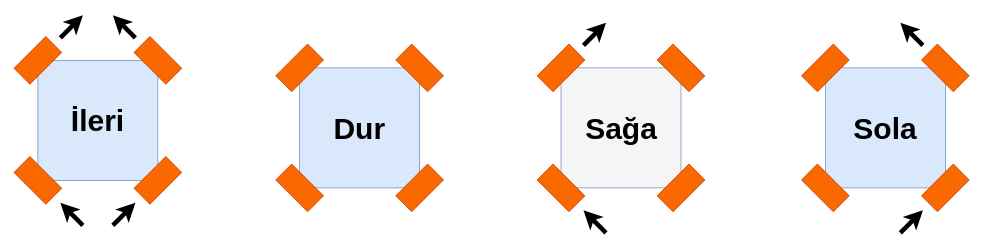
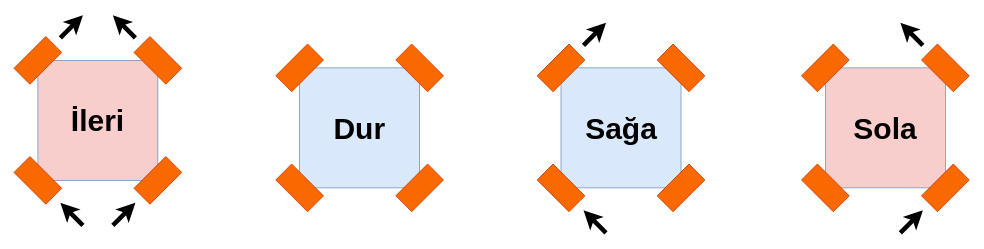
  <mxCell id="0" />
  <mxCell id="1" parent="0" />
  <mxCell id="2" value="" style="group" vertex="1" connectable="0" parent="1"><mxGeometry x="20" y="20" width="220" height="280" as="geometry" /></mxCell>
- <mxCell id="3" value="&lt;b&gt;&lt;font style=&quot;font-size: 40px&quot;&gt;İleri&lt;/font&gt;&lt;/b&gt;" style="whiteSpace=wrap;html=1;aspect=fixed;fillColor=#dae8fc;strokeColor=#6c8ebf;" vertex="1" parent="2"><mxGeometry x="30" y="60" width="160" height="160" as="geometry" /></mxCell>
+ <mxCell id="3" value="&lt;b&gt;&lt;font style=&quot;font-size: 40px&quot;&gt;İleri&lt;/font&gt;&lt;/b&gt;" style="whiteSpace=wrap;html=1;aspect=fixed;fillColor=#f8cecc;strokeColor=#6c8ebf;" vertex="1" parent="2"><mxGeometry x="30" y="60" width="160" height="160" as="geometry" /></mxCell>
  <mxCell id="4" value="" style="rounded=0;whiteSpace=wrap;html=1;rotation=-45;fillColor=#fa6800;strokeColor=#C73500;fontColor=#ffffff;" vertex="1" parent="2"><mxGeometry y="45" width="60" height="30" as="geometry" /></mxCell>
  <mxCell id="5" value="" style="rounded=0;whiteSpace=wrap;html=1;rotation=-45;fillColor=#fa6800;strokeColor=#C73500;fontColor=#ffffff;" vertex="1" parent="2"><mxGeometry x="160" y="205" width="60" height="30" as="geometry" /></mxCell>
  <mxCell id="6" value="" style="rounded=0;whiteSpace=wrap;html=1;rotation=45;fillColor=#fa6800;strokeColor=#C73500;fontColor=#ffffff;" vertex="1" parent="2"><mxGeometry x="160" y="45" width="60" height="30" as="geometry" /></mxCell>
  <mxCell id="7" value="" style="rounded=0;whiteSpace=wrap;html=1;rotation=45;fillColor=#fa6800;strokeColor=#C73500;fontColor=#ffffff;" vertex="1" parent="2"><mxGeometry y="205" width="60" height="30" as="geometry" /></mxCell>
  <mxCell id="8" value="" style="endArrow=classic;html=1;strokeWidth=6;fillColor=#a20025;strokeColor=#000000;" edge="1" parent="2"><mxGeometry width="50" height="50" relative="1" as="geometry"><mxPoint x="60" y="30" as="sourcePoint" /><mxPoint x="90" as="targetPoint" /></mxGeometry></mxCell>
  <mxCell id="9" value="" style="endArrow=classic;html=1;strokeWidth=6;fillColor=#a20025;" edge="1" parent="2"><mxGeometry width="50" height="50" relative="1" as="geometry"><mxPoint x="160" y="30" as="sourcePoint" /><mxPoint x="130" as="targetPoint" /></mxGeometry></mxCell>
  <mxCell id="10" value="" style="endArrow=classic;html=1;strokeWidth=6;fillColor=#a20025;" edge="1" parent="2"><mxGeometry width="50" height="50" relative="1" as="geometry"><mxPoint x="90" y="280" as="sourcePoint" /><mxPoint x="60" y="250" as="targetPoint" /></mxGeometry></mxCell>
  <mxCell id="11" value="" style="endArrow=classic;html=1;strokeWidth=6;fillColor=#a20025;" edge="1" parent="2"><mxGeometry width="50" height="50" relative="1" as="geometry"><mxPoint x="130" y="280" as="sourcePoint" /><mxPoint x="160" y="250" as="targetPoint" /></mxGeometry></mxCell>
  <mxCell id="12" value="" style="group" vertex="1" connectable="0" parent="1"><mxGeometry x="369" y="30" width="220" height="280" as="geometry" /></mxCell>
  <mxCell id="13" value="&lt;font style=&quot;font-size: 40px&quot;&gt;&lt;b&gt;Dur&lt;/b&gt;&lt;/font&gt;" style="whiteSpace=wrap;html=1;aspect=fixed;fillColor=#dae8fc;strokeColor=#6c8ebf;" vertex="1" parent="12"><mxGeometry x="30" y="60" width="160" height="160" as="geometry" /></mxCell>
  <mxCell id="14" value="" style="rounded=0;whiteSpace=wrap;html=1;rotation=-45;fillColor=#fa6800;strokeColor=#C73500;fontColor=#ffffff;" vertex="1" parent="12"><mxGeometry y="45" width="60" height="30" as="geometry" /></mxCell>
  <mxCell id="15" value="" style="rounded=0;whiteSpace=wrap;html=1;rotation=-45;fillColor=#fa6800;strokeColor=#C73500;fontColor=#ffffff;" vertex="1" parent="12"><mxGeometry x="160" y="205" width="60" height="30" as="geometry" /></mxCell>
  <mxCell id="16" value="" style="rounded=0;whiteSpace=wrap;html=1;rotation=45;fillColor=#fa6800;strokeColor=#C73500;fontColor=#ffffff;" vertex="1" parent="12"><mxGeometry x="160" y="45" width="60" height="30" as="geometry" /></mxCell>
  <mxCell id="17" value="" style="rounded=0;whiteSpace=wrap;html=1;rotation=45;fillColor=#fa6800;strokeColor=#C73500;fontColor=#ffffff;" vertex="1" parent="12"><mxGeometry y="205" width="60" height="30" as="geometry" /></mxCell>
  <mxCell id="18" value="" style="group" vertex="1" connectable="0" parent="1"><mxGeometry x="717.5" y="30" width="220" height="280" as="geometry" /></mxCell>
- <mxCell id="19" value="&lt;b&gt;&lt;font style=&quot;font-size: 40px&quot;&gt;Sağa&lt;/font&gt;&lt;/b&gt;" style="whiteSpace=wrap;html=1;aspect=fixed;fillColor=#f5f5f5;strokeColor=#6c8ebf;" vertex="1" parent="18"><mxGeometry x="30" y="60" width="160" height="160" as="geometry" /></mxCell>
+ <mxCell id="19" value="&lt;b&gt;&lt;font style=&quot;font-size: 40px&quot;&gt;Sağa&lt;/font&gt;&lt;/b&gt;" style="whiteSpace=wrap;html=1;aspect=fixed;fillColor=#dae8fc;strokeColor=#6c8ebf;" vertex="1" parent="18"><mxGeometry x="30" y="60" width="160" height="160" as="geometry" /></mxCell>
  <mxCell id="20" value="" style="rounded=0;whiteSpace=wrap;html=1;rotation=-45;fillColor=#fa6800;strokeColor=#C73500;fontColor=#ffffff;" vertex="1" parent="18"><mxGeometry y="45" width="60" height="30" as="geometry" /></mxCell>
  <mxCell id="21" value="" style="rounded=0;whiteSpace=wrap;html=1;rotation=-45;fillColor=#fa6800;strokeColor=#C73500;fontColor=#ffffff;" vertex="1" parent="18"><mxGeometry x="160" y="205" width="60" height="30" as="geometry" /></mxCell>
  <mxCell id="22" value="" style="rounded=0;whiteSpace=wrap;html=1;rotation=45;fillColor=#fa6800;strokeColor=#C73500;fontColor=#ffffff;" vertex="1" parent="18"><mxGeometry x="160" y="45" width="60" height="30" as="geometry" /></mxCell>
  <mxCell id="23" value="" style="rounded=0;whiteSpace=wrap;html=1;rotation=45;fillColor=#fa6800;strokeColor=#C73500;fontColor=#ffffff;" vertex="1" parent="18"><mxGeometry y="205" width="60" height="30" as="geometry" /></mxCell>
  <mxCell id="24" value="" style="endArrow=classic;html=1;strokeWidth=6;fillColor=#a20025;" edge="1" parent="18"><mxGeometry width="50" height="50" relative="1" as="geometry"><mxPoint x="60" y="30" as="sourcePoint" /><mxPoint x="90" as="targetPoint" /></mxGeometry></mxCell>
  <mxCell id="25" value="" style="endArrow=classic;html=1;strokeWidth=6;fillColor=#a20025;" edge="1" parent="18"><mxGeometry width="50" height="50" relative="1" as="geometry"><mxPoint x="90" y="280" as="sourcePoint" /><mxPoint x="60" y="250" as="targetPoint" /></mxGeometry></mxCell>
  <mxCell id="26" value="" style="group" vertex="1" connectable="0" parent="1"><mxGeometry x="1070" y="30" width="220" height="280" as="geometry" /></mxCell>
- <mxCell id="27" value="&lt;b&gt;&lt;font style=&quot;font-size: 40px&quot;&gt;Sola&lt;/font&gt;&lt;/b&gt;" style="whiteSpace=wrap;html=1;aspect=fixed;fillColor=#dae8fc;strokeColor=#6c8ebf;" vertex="1" parent="26"><mxGeometry x="30" y="60" width="160" height="160" as="geometry" /></mxCell>
+ <mxCell id="27" value="&lt;b&gt;&lt;font style=&quot;font-size: 40px&quot;&gt;Sola&lt;/font&gt;&lt;/b&gt;" style="whiteSpace=wrap;html=1;aspect=fixed;fillColor=#f8cecc;strokeColor=#6c8ebf;" vertex="1" parent="26"><mxGeometry x="30" y="60" width="160" height="160" as="geometry" /></mxCell>
  <mxCell id="28" value="" style="rounded=0;whiteSpace=wrap;html=1;rotation=-45;fillColor=#fa6800;strokeColor=#C73500;fontColor=#ffffff;" vertex="1" parent="26"><mxGeometry y="45" width="60" height="30" as="geometry" /></mxCell>
  <mxCell id="29" value="" style="rounded=0;whiteSpace=wrap;html=1;rotation=-45;fillColor=#fa6800;strokeColor=#C73500;fontColor=#ffffff;" vertex="1" parent="26"><mxGeometry x="160" y="205" width="60" height="30" as="geometry" /></mxCell>
  <mxCell id="30" value="" style="rounded=0;whiteSpace=wrap;html=1;rotation=45;fillColor=#fa6800;strokeColor=#C73500;fontColor=#ffffff;" vertex="1" parent="26"><mxGeometry x="160" y="45" width="60" height="30" as="geometry" /></mxCell>
  <mxCell id="31" value="" style="rounded=0;whiteSpace=wrap;html=1;rotation=45;fillColor=#fa6800;strokeColor=#C73500;fontColor=#ffffff;" vertex="1" parent="26"><mxGeometry y="205" width="60" height="30" as="geometry" /></mxCell>
  <mxCell id="32" value="" style="endArrow=classic;html=1;strokeWidth=6;fillColor=#a20025;" edge="1" parent="26"><mxGeometry width="50" height="50" relative="1" as="geometry"><mxPoint x="160" y="30" as="sourcePoint" /><mxPoint x="130" as="targetPoint" /></mxGeometry></mxCell>
  <mxCell id="33" value="" style="endArrow=classic;html=1;strokeWidth=6;fillColor=#a20025;" edge="1" parent="26"><mxGeometry width="50" height="50" relative="1" as="geometry"><mxPoint x="130" y="280" as="sourcePoint" /><mxPoint x="160" y="250" as="targetPoint" /></mxGeometry></mxCell>
